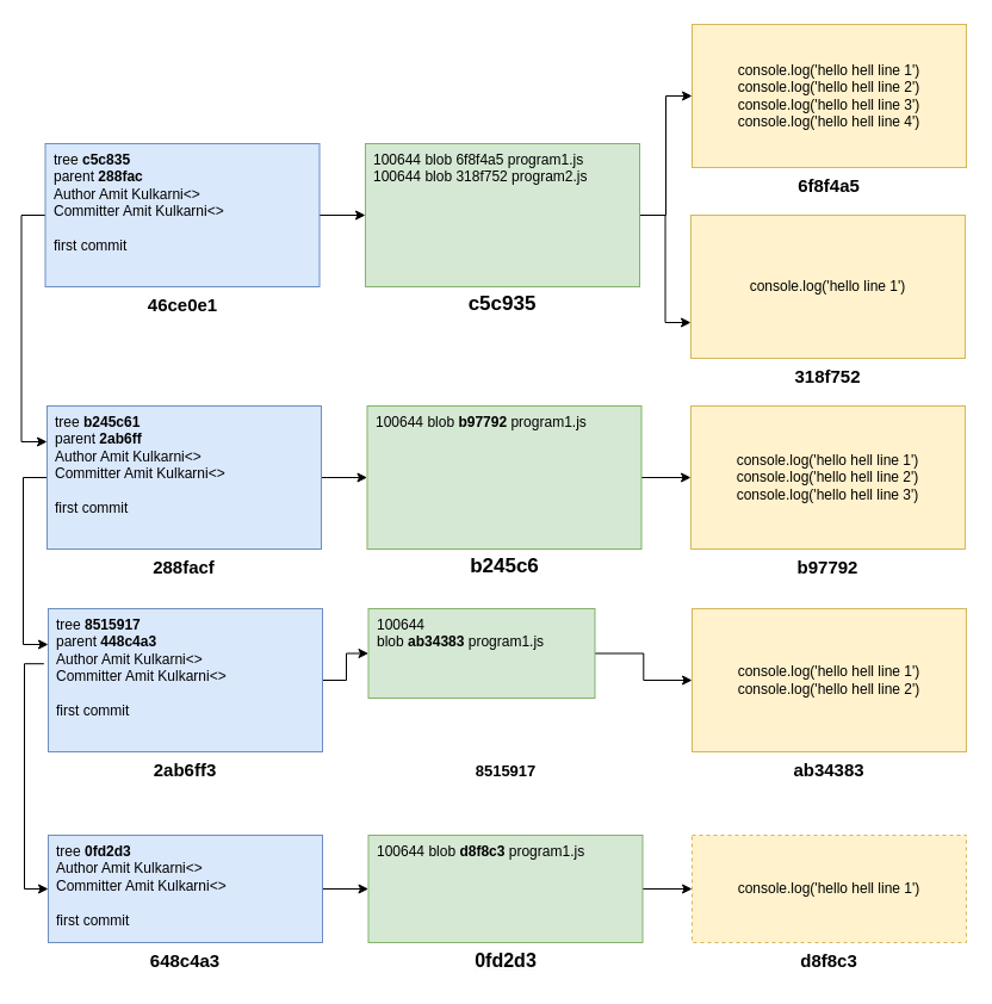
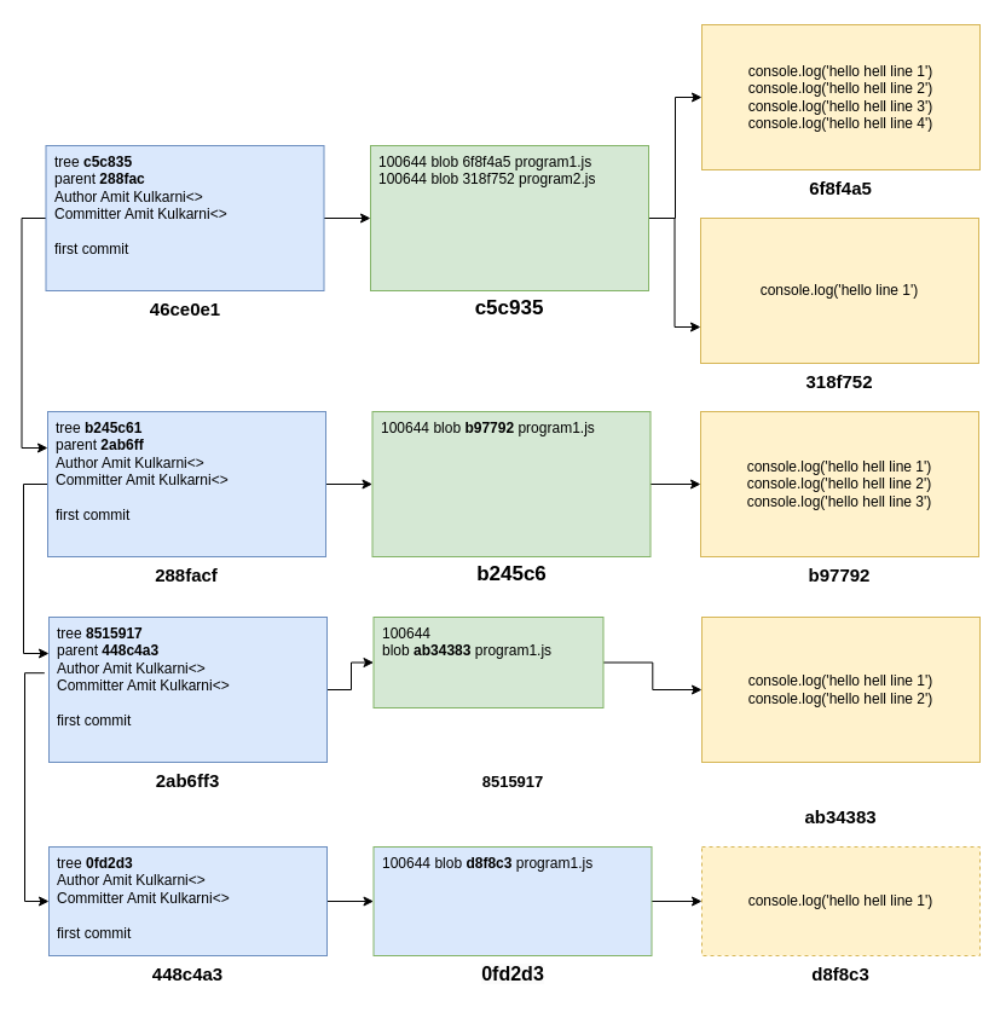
  <mxCell id="0" />
  <mxCell id="1" parent="0" />
  <mxCell id="2" value="console.log('hello hell line 1')" style="rounded=0;whiteSpace=wrap;html=1;fillColor=#fff2cc;strokeColor=#d6b656;dashed=1;" vertex="1" parent="1"><mxGeometry x="580" y="700" width="230" height="90" as="geometry" /></mxCell>
  <mxCell id="3" value="d8f8c3" style="text;html=1;strokeColor=none;fillColor=none;align=center;verticalAlign=middle;whiteSpace=wrap;rounded=0;fontStyle=1;fontSize=15;" vertex="1" parent="1"><mxGeometry x="580" y="790" width="230" height="30" as="geometry" /></mxCell>
  <mxCell id="4" style="edgeStyle=orthogonalEdgeStyle;rounded=0;orthogonalLoop=1;jettySize=auto;html=1;entryX=0;entryY=0.5;entryDx=0;entryDy=0;" edge="1" parent="1" source="5" target="8"><mxGeometry relative="1" as="geometry" /></mxCell>
  <mxCell id="5" value="tree&amp;nbsp;&lt;b&gt;0fd2d3&lt;/b&gt;&lt;br&gt;Author Amit Kulkarni&amp;lt;&amp;gt;&lt;br&gt;Committer Amit Kulkarni&amp;lt;&amp;gt;&lt;br&gt;&lt;br&gt;first commit" style="rounded=0;whiteSpace=wrap;html=1;fillColor=#dae8fc;strokeColor=#6c8ebf;align=left;verticalAlign=top;spacingLeft=5;" vertex="1" parent="1"><mxGeometry x="40" y="700" width="230" height="90" as="geometry" /></mxCell>
- <mxCell id="6" value="648c4a3" style="text;html=1;strokeColor=none;fillColor=none;align=center;verticalAlign=middle;whiteSpace=wrap;rounded=0;fontStyle=1;fontSize=15;" vertex="1" parent="1"><mxGeometry x="40" y="790" width="230" height="30" as="geometry" /></mxCell>
+ <mxCell id="6" value="448c4a3" style="text;html=1;strokeColor=none;fillColor=none;align=center;verticalAlign=middle;whiteSpace=wrap;rounded=0;fontStyle=1;fontSize=15;" vertex="1" parent="1"><mxGeometry x="40" y="790" width="230" height="30" as="geometry" /></mxCell>
  <mxCell id="7" style="edgeStyle=orthogonalEdgeStyle;rounded=0;orthogonalLoop=1;jettySize=auto;html=1;entryX=0;entryY=0.5;entryDx=0;entryDy=0;" edge="1" parent="1" source="8" target="2"><mxGeometry relative="1" as="geometry" /></mxCell>
- <mxCell id="8" value="100644 blob&amp;nbsp;&lt;b&gt;d8f8c3&lt;/b&gt; program1.js" style="rounded=0;whiteSpace=wrap;html=1;fillColor=#d5e8d4;strokeColor=#82b366;align=left;verticalAlign=top;spacingLeft=5;" vertex="1" parent="1"><mxGeometry x="308.5" y="700" width="230" height="90" as="geometry" /></mxCell>
+ <mxCell id="8" value="100644 blob&amp;nbsp;&lt;b&gt;d8f8c3&lt;/b&gt; program1.js" style="rounded=0;whiteSpace=wrap;html=1;fillColor=#dae8fc;strokeColor=#82b366;align=left;verticalAlign=top;spacingLeft=5;" vertex="1" parent="1"><mxGeometry x="308.5" y="700" width="230" height="90" as="geometry" /></mxCell>
  <mxCell id="9" value="&lt;meta charset=&quot;utf-8&quot; style=&quot;font-size: 16px;&quot;&gt;&lt;b style=&quot;border-color: var(--border-color); color: rgb(0, 0, 0); font-family: Helvetica; font-size: 16px; font-style: normal; font-variant-ligatures: normal; font-variant-caps: normal; letter-spacing: normal; orphans: 2; text-align: left; text-indent: 0px; text-transform: none; widows: 2; word-spacing: 0px; -webkit-text-stroke-width: 0px; background-color: rgb(251, 251, 251); text-decoration-thickness: initial; text-decoration-style: initial; text-decoration-color: initial;&quot;&gt;0fd2d3&lt;/b&gt;" style="text;html=1;strokeColor=none;fillColor=none;align=center;verticalAlign=middle;whiteSpace=wrap;rounded=0;fontStyle=1;fontSize=16;" vertex="1" parent="1"><mxGeometry x="308.5" y="790" width="230" height="30" as="geometry" /></mxCell>
  <mxCell id="10" value="console.log('hello hell line 1')&lt;br&gt;console.log('hello hell line 2')" style="rounded=0;whiteSpace=wrap;html=1;fillColor=#fff2cc;strokeColor=#d6b656;" vertex="1" parent="1"><mxGeometry x="580" y="510" width="230" height="120" as="geometry" /></mxCell>
- <mxCell id="11" value="ab34383" style="text;html=1;strokeColor=none;fillColor=none;align=center;verticalAlign=middle;whiteSpace=wrap;rounded=0;fontStyle=1;fontSize=15;" vertex="1" parent="1"><mxGeometry x="580" y="630" width="230" height="30" as="geometry" /></mxCell>
+ <mxCell id="11" value="ab34383" style="text;html=1;strokeColor=none;fillColor=none;align=center;verticalAlign=middle;whiteSpace=wrap;rounded=0;fontStyle=1;fontSize=15;" vertex="1" parent="1"><mxGeometry x="580" y="660" width="230" height="30" as="geometry" /></mxCell>
  <mxCell id="12" style="edgeStyle=orthogonalEdgeStyle;rounded=0;orthogonalLoop=1;jettySize=auto;html=1;entryX=0;entryY=0.5;entryDx=0;entryDy=0;" edge="1" parent="1" source="14" target="17"><mxGeometry relative="1" as="geometry" /></mxCell>
  <mxCell id="13" style="edgeStyle=orthogonalEdgeStyle;rounded=0;orthogonalLoop=1;jettySize=auto;html=1;entryX=0;entryY=0.5;entryDx=0;entryDy=0;exitX=-0.016;exitY=0.385;exitDx=0;exitDy=0;exitPerimeter=0;" edge="1" parent="1" source="14" target="5"><mxGeometry relative="1" as="geometry"><Array as="points"><mxPoint x="20" y="556" /><mxPoint x="20" y="745" /></Array></mxGeometry></mxCell>
  <mxCell id="14" value="tree&amp;nbsp;&lt;b&gt;8515917&lt;/b&gt;&lt;br&gt;parent&amp;nbsp;&lt;b&gt;448c4a3&lt;/b&gt;&lt;br&gt;Author Amit Kulkarni&amp;lt;&amp;gt;&lt;br&gt;Committer Amit Kulkarni&amp;lt;&amp;gt;&lt;br&gt;&lt;br&gt;first commit" style="rounded=0;whiteSpace=wrap;html=1;fillColor=#dae8fc;strokeColor=#6c8ebf;align=left;verticalAlign=top;spacingLeft=5;" vertex="1" parent="1"><mxGeometry x="40" y="510" width="230" height="120" as="geometry" /></mxCell>
  <mxCell id="15" value="2ab6ff3" style="text;html=1;strokeColor=none;fillColor=none;align=center;verticalAlign=middle;whiteSpace=wrap;rounded=0;fontStyle=1;fontSize=15;" vertex="1" parent="1"><mxGeometry x="40" y="630" width="230" height="30" as="geometry" /></mxCell>
  <mxCell id="16" style="edgeStyle=orthogonalEdgeStyle;rounded=0;orthogonalLoop=1;jettySize=auto;html=1;" edge="1" parent="1" source="17" target="10"><mxGeometry relative="1" as="geometry" /></mxCell>
  <mxCell id="17" value="100644 blob&amp;nbsp;&lt;b&gt;ab34383&lt;/b&gt;&lt;span style=&quot;background-color: initial;&quot;&gt;&amp;nbsp;program1.js&lt;/span&gt;" style="rounded=0;whiteSpace=wrap;html=1;fillColor=#d5e8d4;strokeColor=#82b366;align=left;verticalAlign=top;spacingLeft=5;" vertex="1" parent="1"><mxGeometry x="308.5" y="510" width="190" height="75" as="geometry" /></mxCell>
  <mxCell id="18" value="&lt;span style=&quot;border-color: var(--border-color); text-align: left;&quot;&gt;&lt;font style=&quot;font-size: 13px;&quot;&gt;8515917&lt;/font&gt;&lt;/span&gt;" style="text;html=1;strokeColor=none;fillColor=none;align=center;verticalAlign=middle;whiteSpace=wrap;rounded=0;fontStyle=1;fontSize=16;" vertex="1" parent="1"><mxGeometry x="308.5" y="630" width="230" height="30" as="geometry" /></mxCell>
  <mxCell id="19" value="console.log('hello hell line 1')&lt;br&gt;&lt;span style=&quot;font-variant-ligatures: no-common-ligatures;&quot; class=&quot;s1&quot;&gt;console.log('hello hell line 2')&lt;/span&gt;&lt;br&gt;&lt;span style=&quot;font-variant-ligatures: no-common-ligatures;&quot; class=&quot;s1&quot;&gt;console.log('hello hell line 3')&lt;/span&gt;" style="rounded=0;whiteSpace=wrap;html=1;fillColor=#fff2cc;strokeColor=#d6b656;" vertex="1" parent="1"><mxGeometry x="579" y="340" width="230" height="120" as="geometry" /></mxCell>
  <mxCell id="20" value="b97792" style="text;html=1;strokeColor=none;fillColor=none;align=center;verticalAlign=middle;whiteSpace=wrap;rounded=0;fontStyle=1;fontSize=15;" vertex="1" parent="1"><mxGeometry x="579" y="460" width="230" height="30" as="geometry" /></mxCell>
  <mxCell id="21" style="edgeStyle=orthogonalEdgeStyle;rounded=0;orthogonalLoop=1;jettySize=auto;html=1;entryX=0;entryY=0.5;entryDx=0;entryDy=0;" edge="1" parent="1" source="23" target="26"><mxGeometry relative="1" as="geometry" /></mxCell>
  <mxCell id="22" style="edgeStyle=orthogonalEdgeStyle;rounded=0;orthogonalLoop=1;jettySize=auto;html=1;entryX=0;entryY=0.25;entryDx=0;entryDy=0;exitX=0;exitY=0.5;exitDx=0;exitDy=0;" edge="1" parent="1" source="23" target="14"><mxGeometry relative="1" as="geometry" /></mxCell>
  <mxCell id="23" value="tree&amp;nbsp;&lt;b&gt;b245c61&lt;/b&gt;&lt;br&gt;parent&amp;nbsp;&lt;b&gt;2ab6ff&lt;/b&gt;&lt;br&gt;Author Amit Kulkarni&amp;lt;&amp;gt;&lt;br&gt;Committer Amit Kulkarni&amp;lt;&amp;gt;&lt;br&gt;&lt;br&gt;first commit" style="rounded=0;whiteSpace=wrap;html=1;fillColor=#dae8fc;strokeColor=#6c8ebf;align=left;verticalAlign=top;spacingLeft=5;" vertex="1" parent="1"><mxGeometry x="39" y="340" width="230" height="120" as="geometry" /></mxCell>
  <mxCell id="24" value="288facf" style="text;html=1;strokeColor=none;fillColor=none;align=center;verticalAlign=middle;whiteSpace=wrap;rounded=0;fontStyle=1;fontSize=15;" vertex="1" parent="1"><mxGeometry x="39" y="460" width="230" height="30" as="geometry" /></mxCell>
  <mxCell id="25" style="edgeStyle=orthogonalEdgeStyle;rounded=0;orthogonalLoop=1;jettySize=auto;html=1;" edge="1" parent="1" source="26" target="19"><mxGeometry relative="1" as="geometry" /></mxCell>
  <mxCell id="26" value="100644 blob&amp;nbsp;&lt;b&gt;b97792&lt;/b&gt;&lt;span style=&quot;background-color: initial;&quot;&gt;&amp;nbsp;program1.js&lt;/span&gt;" style="rounded=0;whiteSpace=wrap;html=1;fillColor=#d5e8d4;strokeColor=#82b366;align=left;verticalAlign=top;spacingLeft=5;" vertex="1" parent="1"><mxGeometry x="307.5" y="340" width="230" height="120" as="geometry" /></mxCell>
  <mxCell id="27" value="b245c6" style="text;html=1;strokeColor=none;fillColor=none;align=center;verticalAlign=middle;whiteSpace=wrap;rounded=0;fontStyle=1;fontSize=17;" vertex="1" parent="1"><mxGeometry x="307.5" y="460" width="230" height="30" as="geometry" /></mxCell>
  <mxCell id="28" value="console.log('hello hell line 1')&lt;br&gt;&lt;span style=&quot;font-variant-ligatures: no-common-ligatures;&quot; class=&quot;s1&quot;&gt;console.log('hello hell line 2')&lt;/span&gt;&lt;br&gt;&lt;span style=&quot;font-variant-ligatures: no-common-ligatures;&quot; class=&quot;s1&quot;&gt;console.log('hello hell line 3')&lt;/span&gt;&lt;br&gt;&lt;span style=&quot;font-variant-ligatures: no-common-ligatures;&quot; class=&quot;s1&quot;&gt;console.log('hello hell line 4')&lt;/span&gt;" style="rounded=0;whiteSpace=wrap;html=1;fillColor=#fff2cc;strokeColor=#d6b656;" vertex="1" parent="1"><mxGeometry x="580" y="20" width="230" height="120" as="geometry" /></mxCell>
  <mxCell id="29" value="6f8f4a5" style="text;html=1;strokeColor=none;fillColor=none;align=center;verticalAlign=middle;whiteSpace=wrap;rounded=0;fontStyle=1;fontSize=15;" vertex="1" parent="1"><mxGeometry x="580" y="140" width="230" height="30" as="geometry" /></mxCell>
  <mxCell id="30" style="edgeStyle=orthogonalEdgeStyle;rounded=0;orthogonalLoop=1;jettySize=auto;html=1;entryX=0;entryY=0.5;entryDx=0;entryDy=0;" edge="1" parent="1" source="32" target="36"><mxGeometry relative="1" as="geometry" /></mxCell>
  <mxCell id="31" style="edgeStyle=orthogonalEdgeStyle;rounded=0;orthogonalLoop=1;jettySize=auto;html=1;entryX=0;entryY=0.25;entryDx=0;entryDy=0;exitX=0;exitY=0.5;exitDx=0;exitDy=0;" edge="1" parent="1" source="32" target="23"><mxGeometry relative="1" as="geometry" /></mxCell>
  <mxCell id="32" value="tree&amp;nbsp;&lt;b&gt;c5c835&lt;/b&gt;&lt;br&gt;parent&amp;nbsp;&lt;b&gt;288fac&lt;/b&gt;&lt;br&gt;Author Amit Kulkarni&amp;lt;&amp;gt;&lt;br&gt;Committer Amit Kulkarni&amp;lt;&amp;gt;&lt;br&gt;&lt;br&gt;first commit" style="rounded=0;whiteSpace=wrap;html=1;fillColor=#dae8fc;strokeColor=#6c8ebf;align=left;verticalAlign=top;spacingLeft=5;" vertex="1" parent="1"><mxGeometry x="37.5" y="120" width="230" height="120" as="geometry" /></mxCell>
  <mxCell id="33" value="46ce0e1" style="text;html=1;strokeColor=none;fillColor=none;align=center;verticalAlign=middle;whiteSpace=wrap;rounded=0;fontStyle=1;fontSize=15;" vertex="1" parent="1"><mxGeometry x="37.5" y="240" width="230" height="30" as="geometry" /></mxCell>
  <mxCell id="34" style="edgeStyle=orthogonalEdgeStyle;rounded=0;orthogonalLoop=1;jettySize=auto;html=1;entryX=0;entryY=0.5;entryDx=0;entryDy=0;" edge="1" parent="1" source="36" target="28"><mxGeometry relative="1" as="geometry" /></mxCell>
  <mxCell id="35" style="edgeStyle=orthogonalEdgeStyle;rounded=0;orthogonalLoop=1;jettySize=auto;html=1;entryX=0;entryY=0.75;entryDx=0;entryDy=0;" edge="1" parent="1" source="36" target="38"><mxGeometry relative="1" as="geometry" /></mxCell>
  <mxCell id="36" value="100644 blob&amp;nbsp;6f8f4a5&lt;span style=&quot;background-color: initial;&quot;&gt;&amp;nbsp;program1.js&lt;br&gt;&lt;/span&gt;100644 blob&amp;nbsp;318f752&lt;span style=&quot;background-color: initial;&quot;&gt;&amp;nbsp;program2.js&lt;/span&gt;" style="rounded=0;whiteSpace=wrap;html=1;fillColor=#d5e8d4;strokeColor=#82b366;align=left;verticalAlign=top;spacingLeft=5;" vertex="1" parent="1"><mxGeometry x="306" y="120" width="230" height="120" as="geometry" /></mxCell>
  <mxCell id="37" value="c5c935" style="text;html=1;strokeColor=none;fillColor=none;align=center;verticalAlign=middle;whiteSpace=wrap;rounded=0;fontStyle=1;fontSize=17;" vertex="1" parent="1"><mxGeometry x="306" y="240" width="230" height="30" as="geometry" /></mxCell>
  <mxCell id="38" value="console.log('hello line 1')" style="rounded=0;whiteSpace=wrap;html=1;fillColor=#fff2cc;strokeColor=#d6b656;" vertex="1" parent="1"><mxGeometry x="579" y="180" width="230" height="120" as="geometry" /></mxCell>
  <mxCell id="39" value="318f752" style="text;html=1;strokeColor=none;fillColor=none;align=center;verticalAlign=middle;whiteSpace=wrap;rounded=0;fontStyle=1;fontSize=15;" vertex="1" parent="1"><mxGeometry x="579" y="300" width="230" height="30" as="geometry" /></mxCell>
